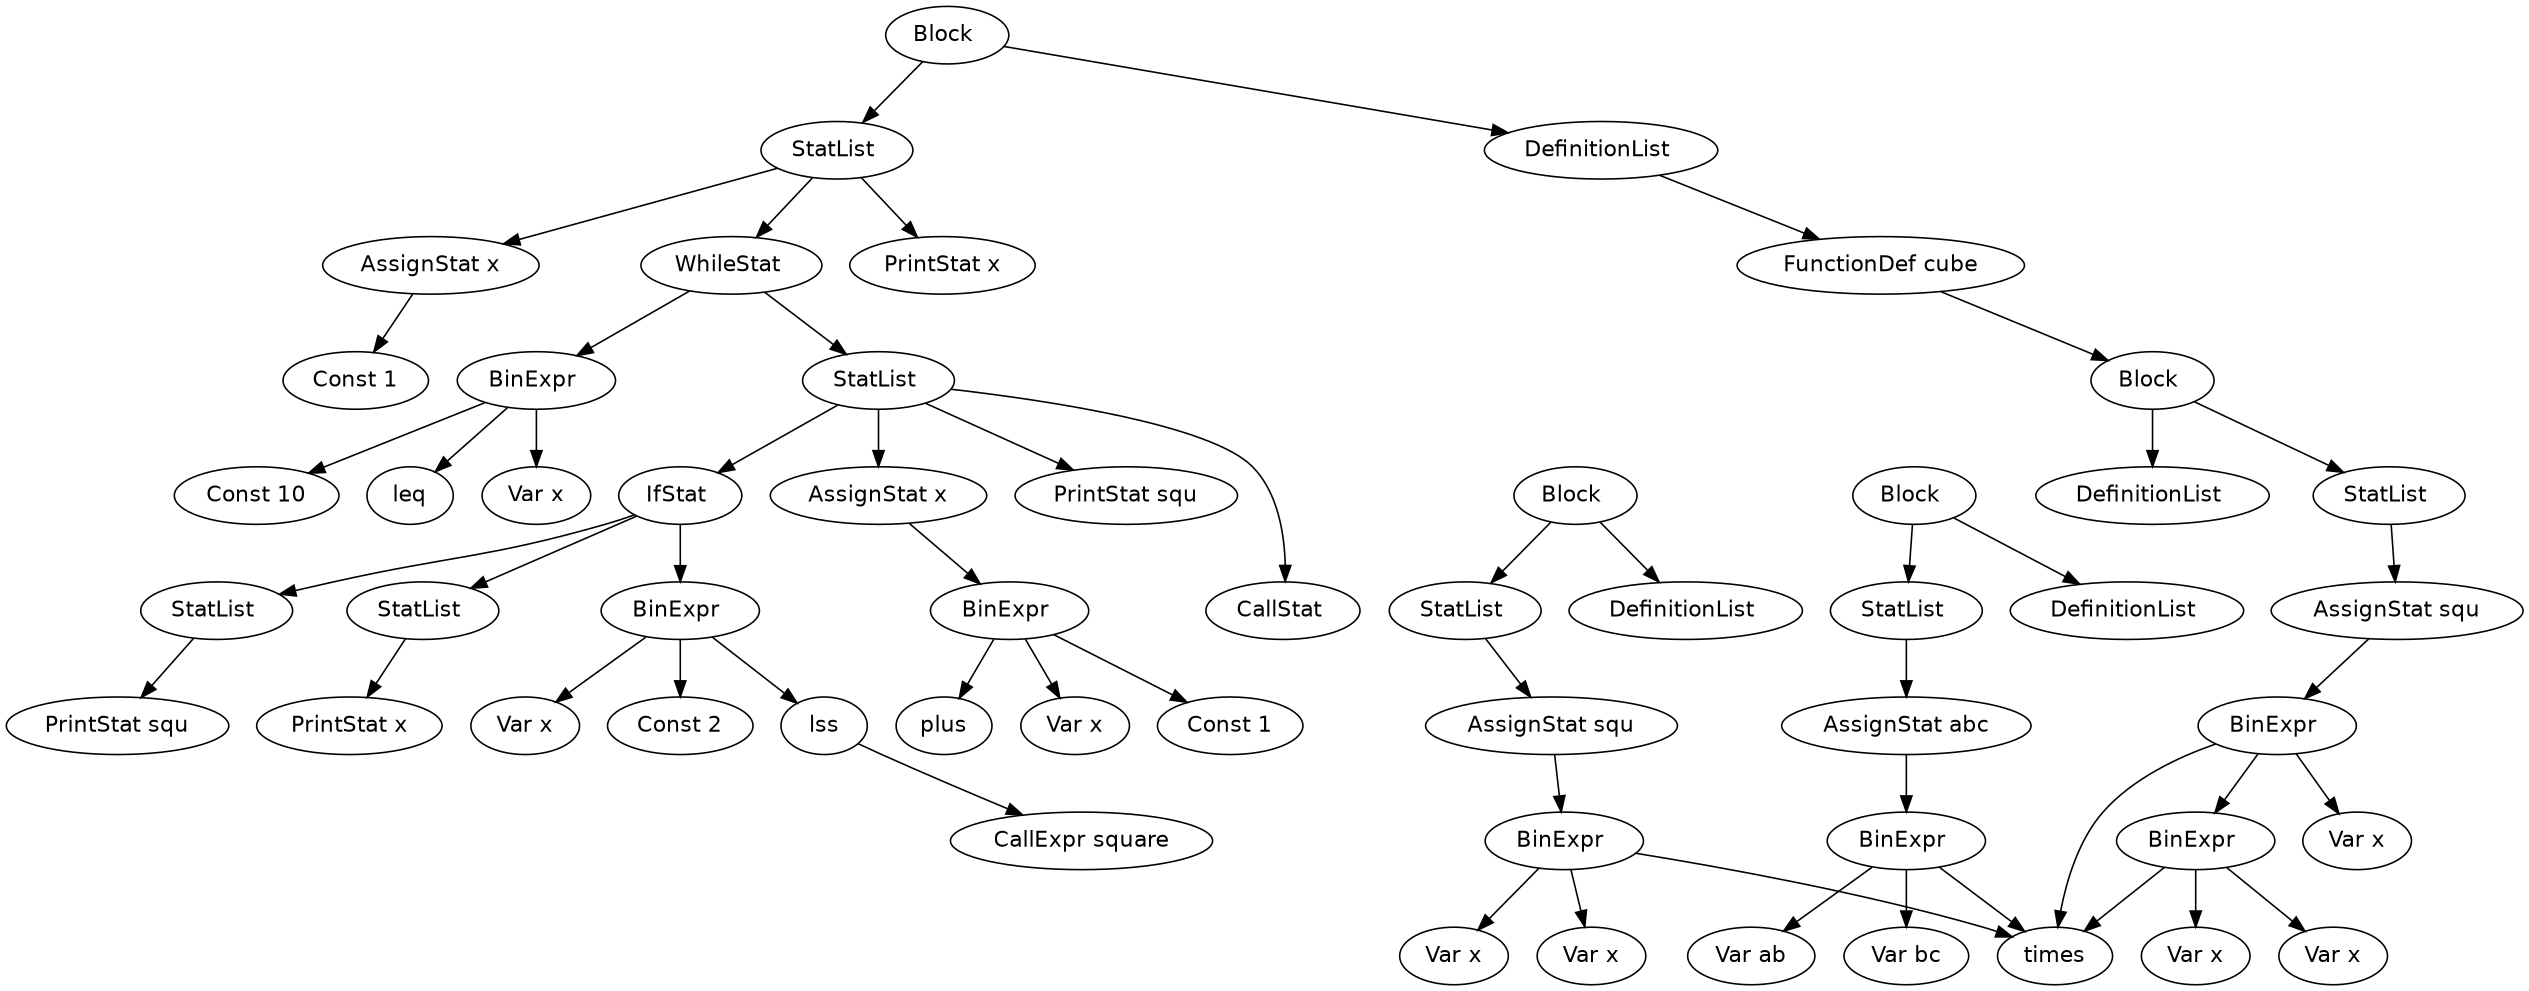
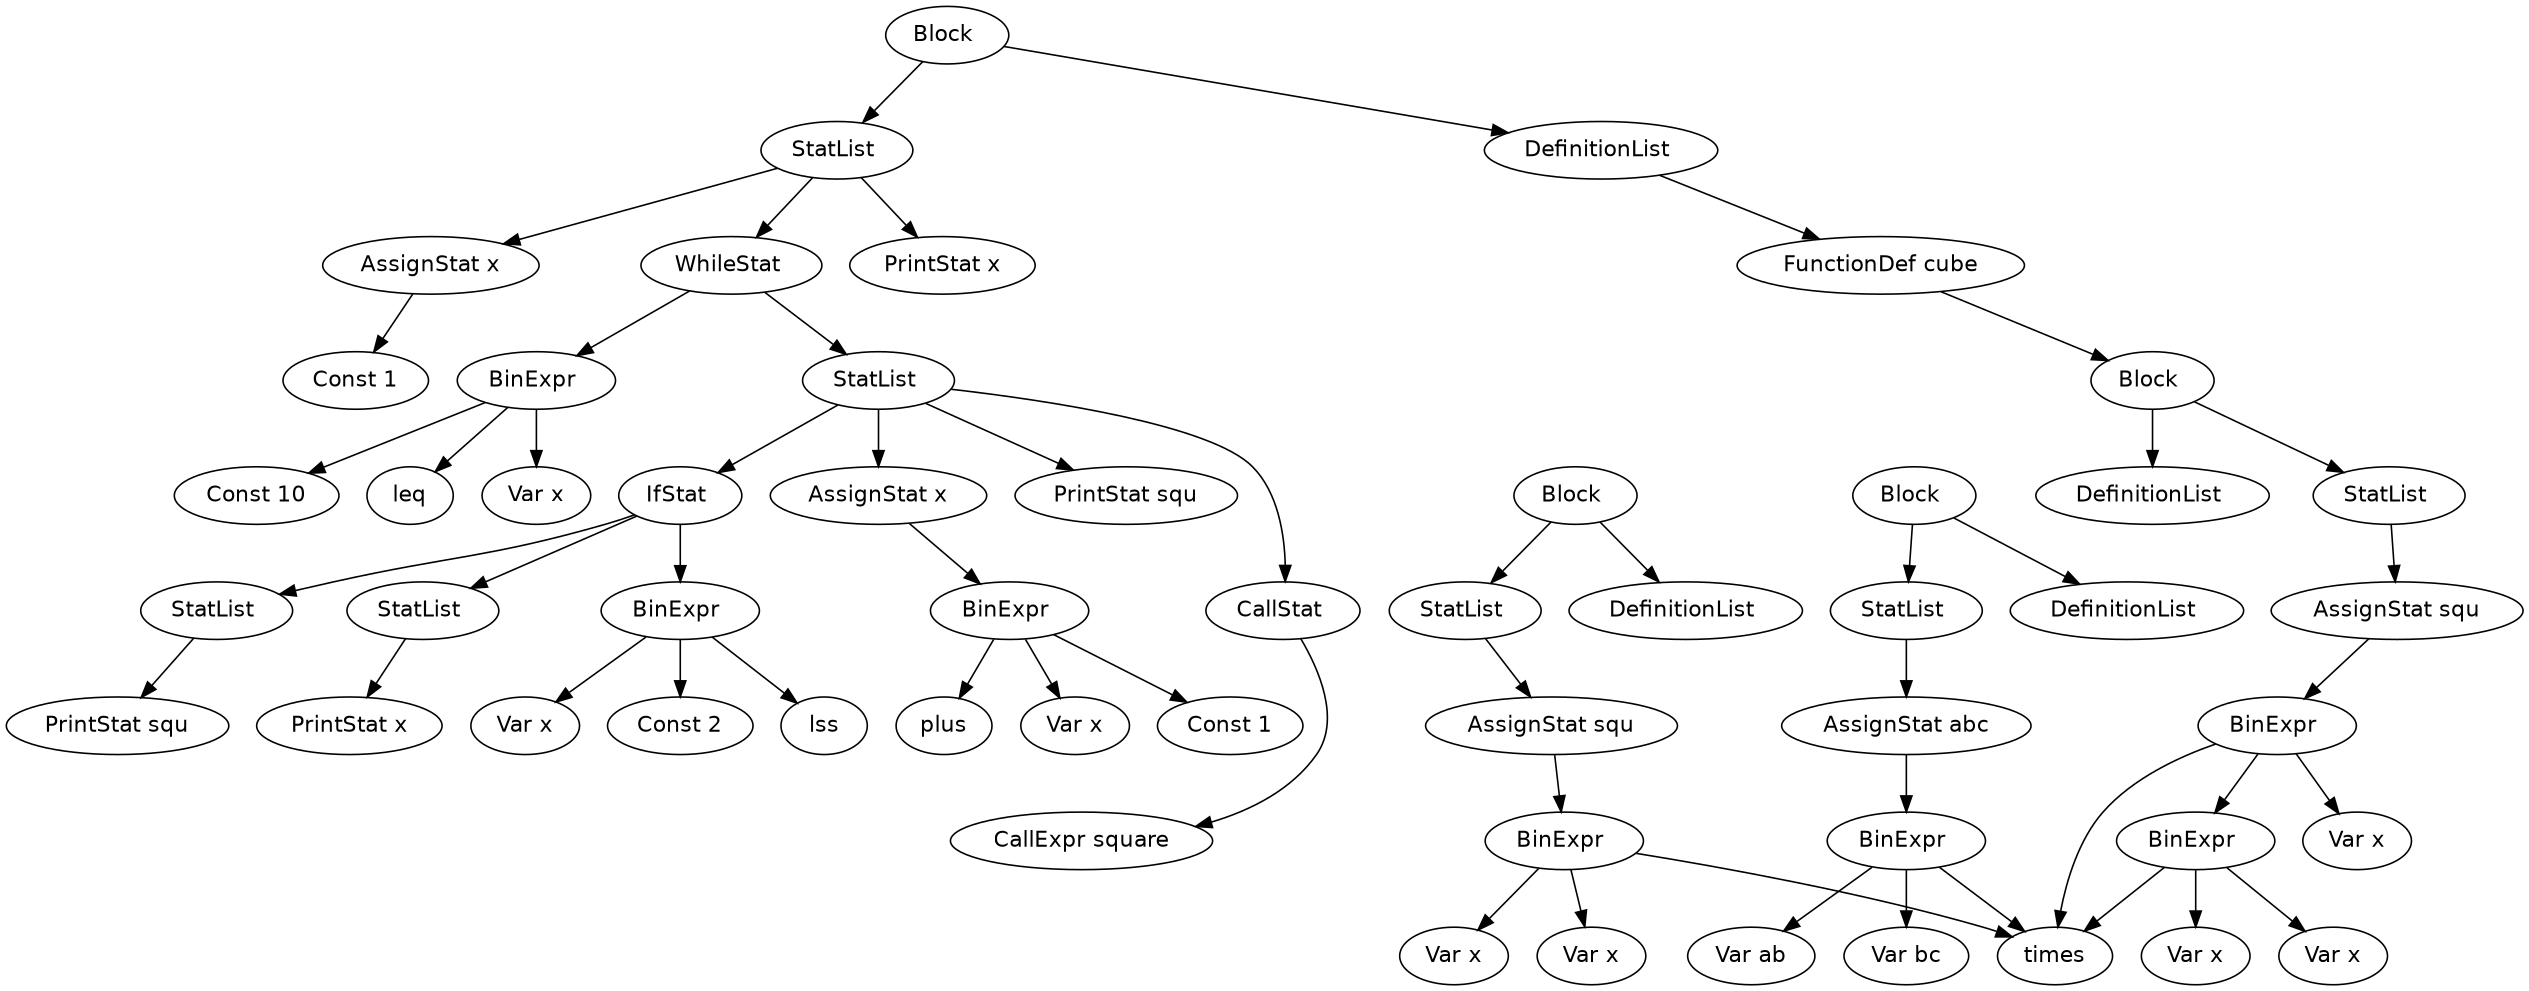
  digraph {
    fontname="DejaVu Sans"
    node [fontname="DejaVu Sans"]
    edge [fontname="DejaVu Sans"]
    n1 [label="Block "]
    n2 [label="StatList "]
    n3 [label="DefinitionList "]
    n4 [label="AssignStat x"]
    n5 [label="WhileStat "]
    n6 [label="PrintStat x"]
    n7 [label="FunctionDef cube"]
    n8 [label="Const 1"]
    n9 [label="StatList "]
    n10 [label="BinExpr "]
    n11 [label="Block "]
    n12 [label="CallStat "]
    n13 [label="AssignStat x"]
    n14 [label="IfStat "]
    n15 [label="PrintStat squ"]
    n16 [label=leq]
    n17 [label="Var x"]
    n18 [label="Const 10"]
    n19 [label="CallExpr square"]
    n20 [label="BinExpr "]
    n21 [label="StatList "]
    n22 [label="BinExpr "]
    n23 [label="StatList "]
    n24 [label=plus]
    n25 [label="Var x"]
    n26 [label="Const 1"]
    n27 [label="PrintStat squ"]
    n28 [label=lss]
    n29 [label="Var x"]
    n30 [label="Const 2"]
    n31 [label="PrintStat x"]
    n32 [label="Block "]
    n33 [label="StatList "]
    n34 [label="DefinitionList "]
    n35 [label="StatList "]
    n36 [label="DefinitionList "]
    n37 [label="AssignStat squ"]
    n38 [label="BinExpr "]
    n39 [label=times]
    n40 [label="Var x"]
    n41 [label="Var x"]
    n42 [label="Block "]
    n43 [label="StatList "]
    n44 [label="DefinitionList "]
    n45 [label="AssignStat abc"]
    n46 [label="BinExpr "]
    n47 [label="Var ab"]
    n48 [label="Var bc"]
    n49 [label="AssignStat squ"]
    n50 [label="BinExpr "]
    n51 [label="BinExpr "]
    n52 [label="Var x"]
    n53 [label="Var x"]
    n54 [label="Var x"]
    n1 -> n2
    n1 -> n3
    n2 -> n4
    n2 -> n5
    n2 -> n6
    n3 -> n7
    n4 -> n8
    n5 -> n9
    n5 -> n10
    n7 -> n11
    n9 -> n12
    n9 -> n13
    n9 -> n14
    n9 -> n15
    n10 -> n16
    n10 -> n17
    n10 -> n18
    n11 -> n35
    n11 -> n36
-   n28 -> n19
+   n12 -> n19
    n13 -> n20
    n14 -> n21
    n14 -> n22
    n14 -> n23
    n20 -> n24
    n20 -> n25
    n20 -> n26
    n21 -> n27
    n22 -> n28
    n22 -> n29
    n22 -> n30
    n23 -> n31
    n32 -> n33
    n32 -> n34
    n33 -> n37
    n35 -> n49
    n37 -> n38
    n38 -> n39
    n38 -> n40
    n38 -> n41
    n42 -> n43
    n42 -> n44
    n43 -> n45
    n45 -> n46
    n46 -> n39
    n46 -> n47
    n46 -> n48
    n49 -> n50
    n50 -> n39
    n50 -> n51
    n50 -> n52
    n51 -> n39
    n51 -> n53
    n51 -> n54
  }
